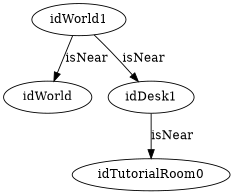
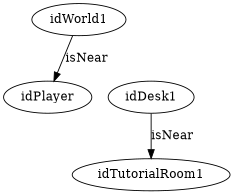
  strict digraph {
    node [node_type=entity_node]
    edge [edge_type=relationship]
    idWorld1
-   idPlayer [label=idWorld]
+   idPlayer
    idDesk1
-   idTutorialRoom1 [label=idTutorialRoom0]
+   idTutorialRoom1
    idWorld1 -> idPlayer [label=isNear]
-   idWorld1 -> idDesk1 [label=isNear]
    idDesk1 -> idTutorialRoom1 [label=isNear]
  }
